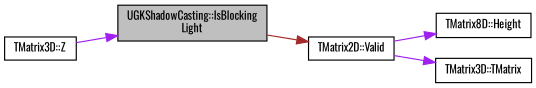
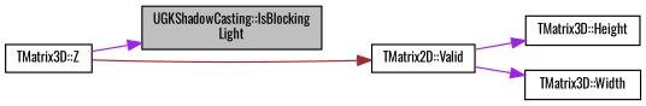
  digraph {
    fontname=Oswald
    rankdir=LR
    node [color=black fillcolor=white fontname=Oswald fontsize=10 shape=record style=filled]
    edge [color=purple fontname=Oswald fontsize=10 labelfontname=Helvetica labelfontsize=10 style=solid]
    n1 [fillcolor=grey75 fontcolor=black height=0.2 label="UGKShadowCasting::IsBlocking\lLight" width=0.4]
    n2 [height=0.2 label="TMatrix2D::Valid" width=0.4]
-   n3 [height=0.2 label="TMatrix8D::Height" width=0.4]
-   n4 [height=0.2 label="TMatrix3D::TMatrix" width=0.4]
+   n3 [height=0.2 label="TMatrix3D::Height" width=0.4]
+   n4 [height=0.2 label="TMatrix3D::Width" width=0.4]
    n5 [height=0.2 label="TMatrix3D::Z" width=0.4]
-   n1 -> n2 [color=brown]
+   n5 -> n2 [color=brown]
    n2 -> n3
    n2 -> n4
    n5 -> n1
  }
